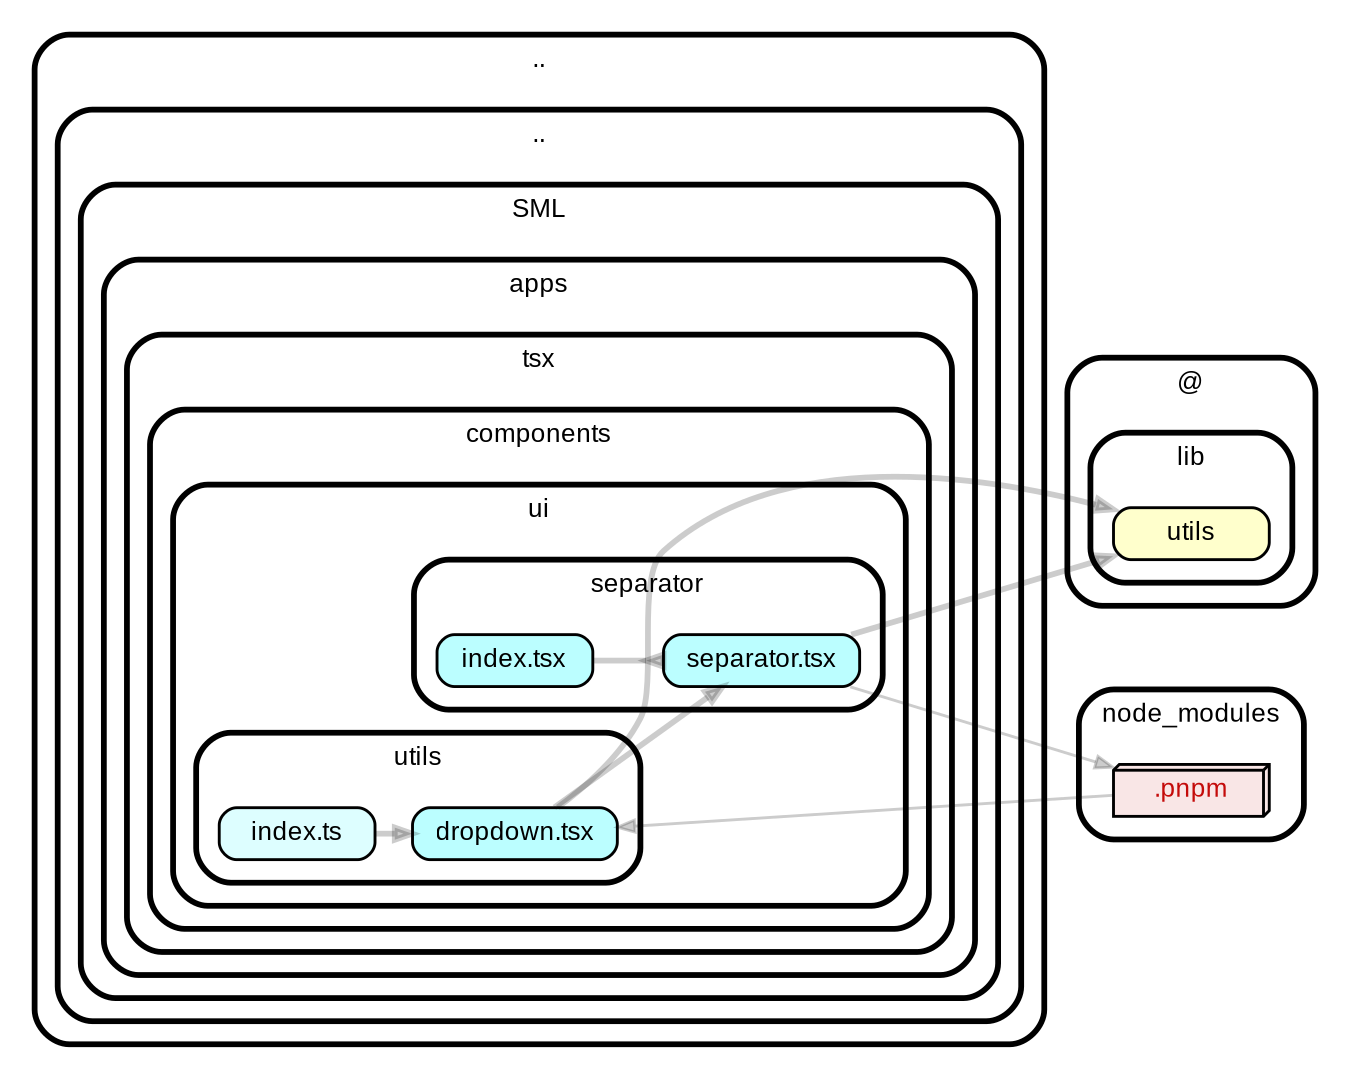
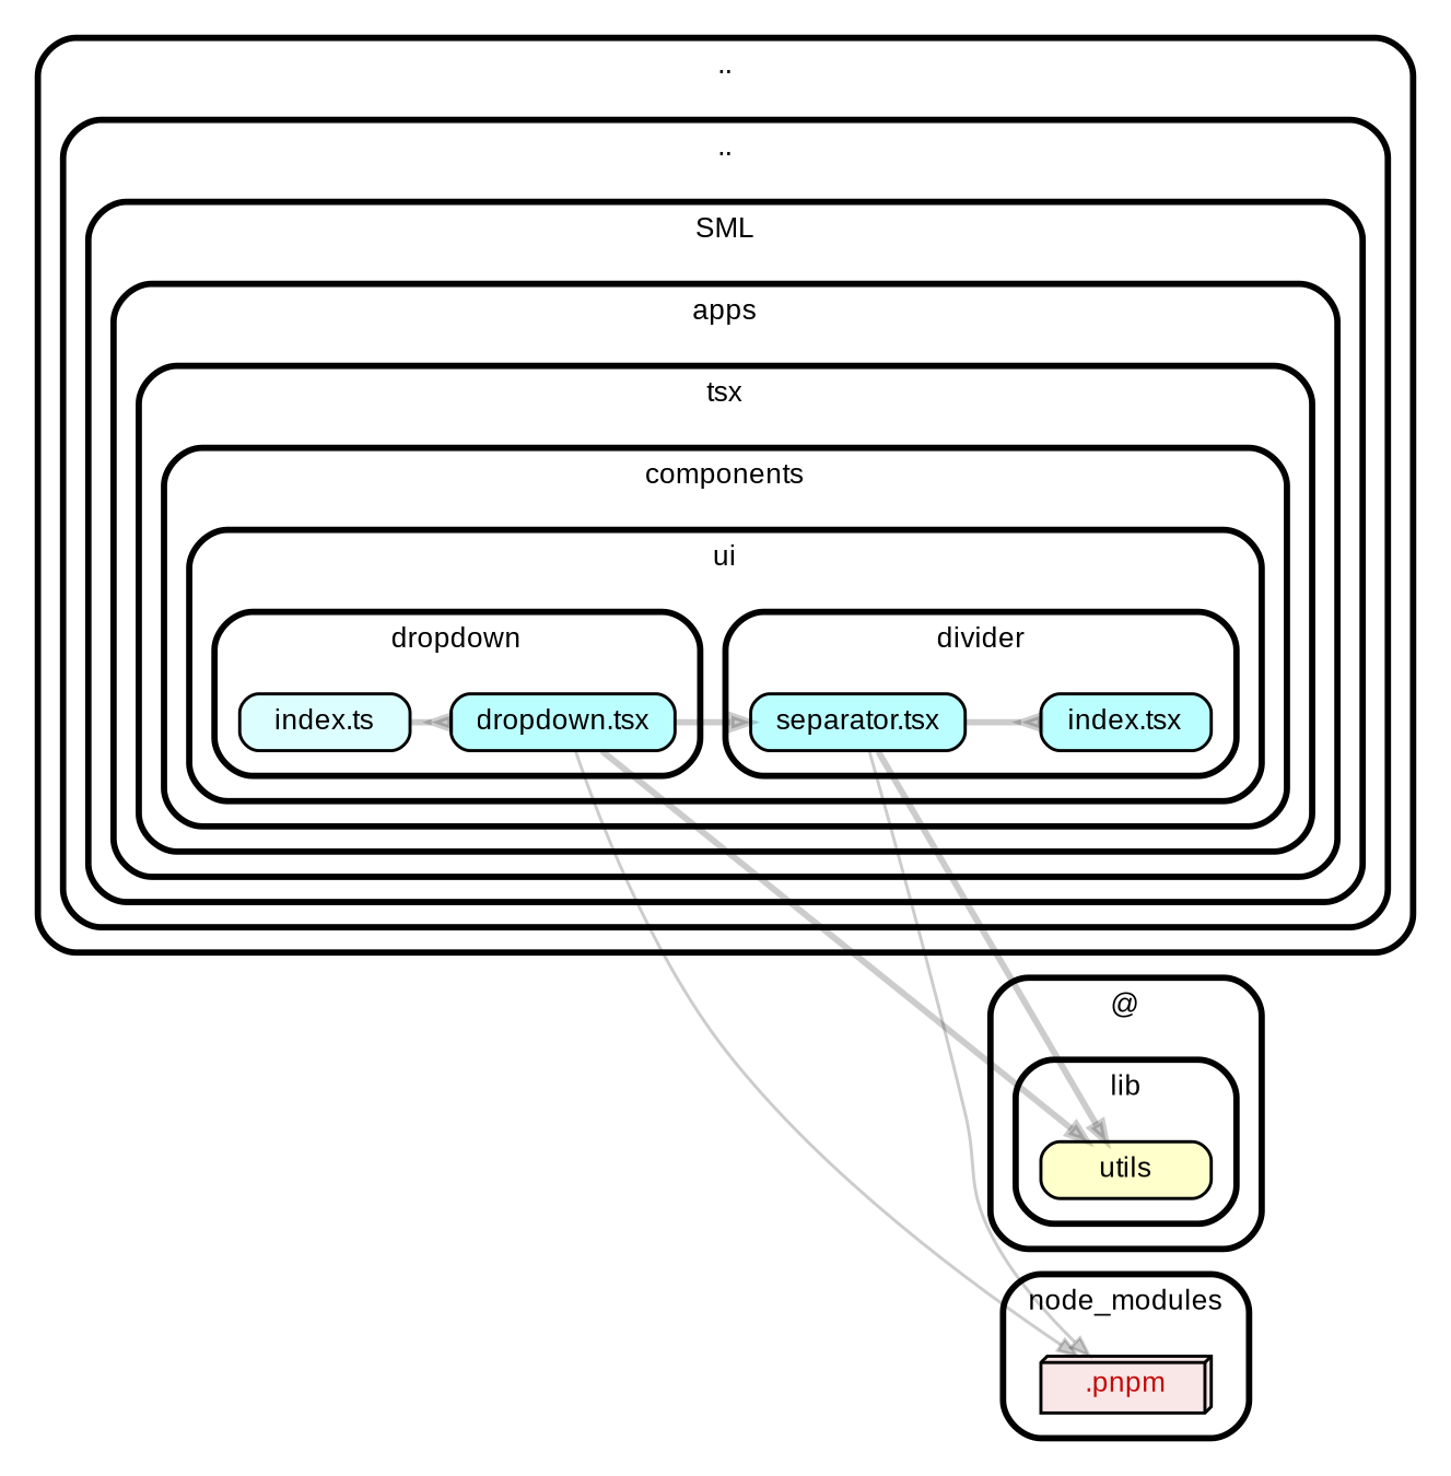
  strict digraph {
    compound=true
    fillcolor="#ffffff"
    fontname="Liberation Sans"
    fontsize=9
    nodesep=0.16
    rankdir=LR
    ranksep=0.18
    splines=true
    style="rounded,bold,filled"
    node [color=black fillcolor="#bbfeff" fontcolor=black fontname="Liberation Sans" fontsize=9 shape=box style="rounded, filled"]
    edge [arrowhead=normal arrowsize=0.6 color="#00000033" fontname="Liberation Sans" fontsize=9 penwidth=2.0]
    n1 [height=0.2 label=<index.tsx>]
    n2 [height=0.2 label=<separator.tsx>]
    n3 [height=0.2 label=<dropdown.tsx>]
    n4 [fillcolor="#ddfeff" height=0.2 label=<index.ts>]
    n5 [fillcolor="#ffffcc" height=0.2 label=<utils>]
    n6 [fillcolor="#c40b0a1a" fontcolor="#c40b0a" height=0.2 label=<.pnpm> shape=box3d]
    subgraph cluster_1 {
      label=".."
      subgraph cluster_2 {
        label=".."
        subgraph cluster_3 {
          label=SML
          subgraph cluster_4 {
            label=apps
            subgraph cluster_5 {
              label=tsx
              subgraph cluster_6 {
                label=components
                subgraph cluster_7 {
                  label=ui
                  subgraph cluster_8 {
-                   label=separator
+                   label=divider
                    n1
                    n2
                  }
                  subgraph cluster_9 {
-                   label=utils
+                   label=dropdown
                    n3
                    n4
                  }
                }
              }
            }
          }
        }
      }
    }
    subgraph cluster_10 {
      label="@"
      subgraph cluster_11 {
        label=lib
        n5
      }
    }
    subgraph cluster_12 {
      label=node_modules
      n6
    }
-   n1 -> n2 [arrowhead=inv]
+   n2 -> n1 [arrowhead=inv]
    n2 -> n5
    n2 -> n6 [penwidth=1.0]
    n3 -> n2
    n3 -> n5
-   n6 -> n3 [penwidth=1.0]
-   n4 -> n3
+   n3 -> n6 [penwidth=1.0]
+   n4 -> n3 [arrowhead=inv]
  }
